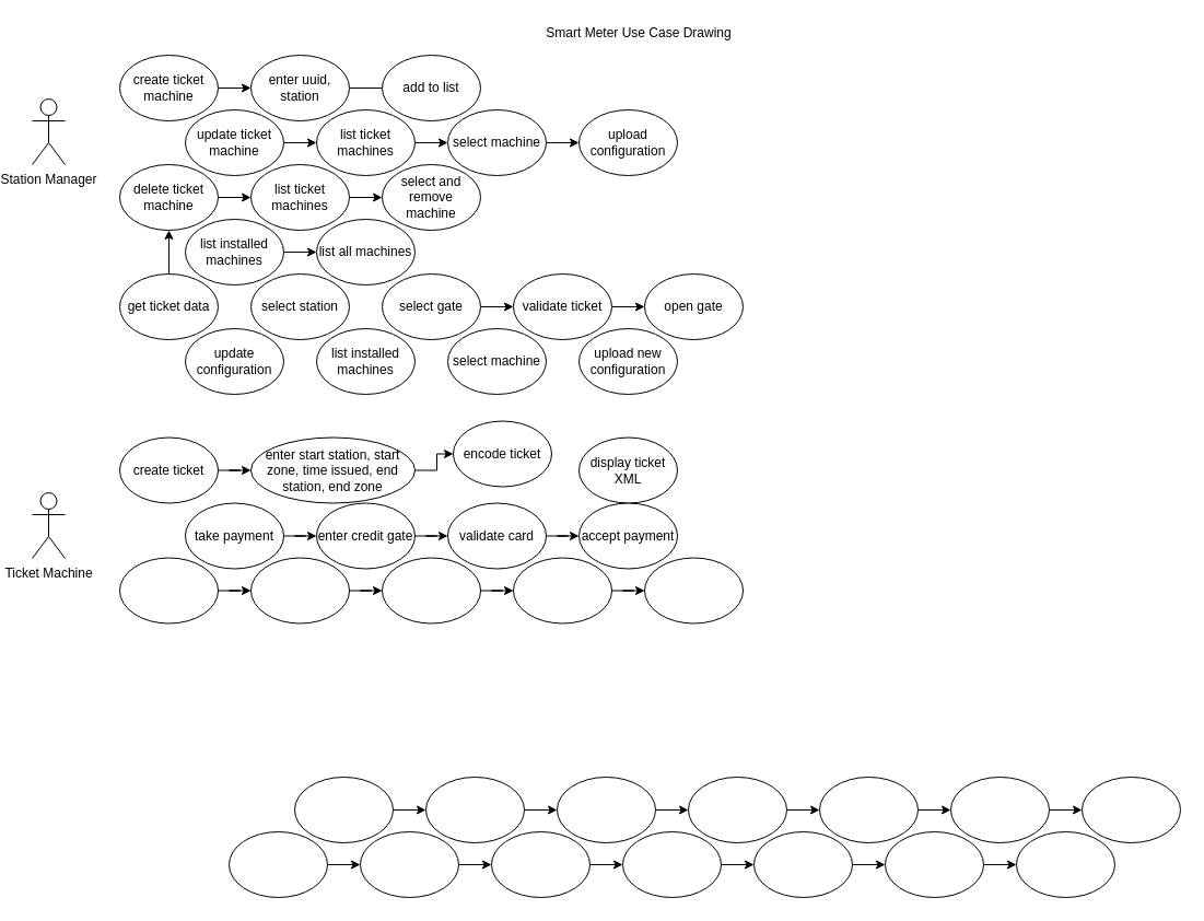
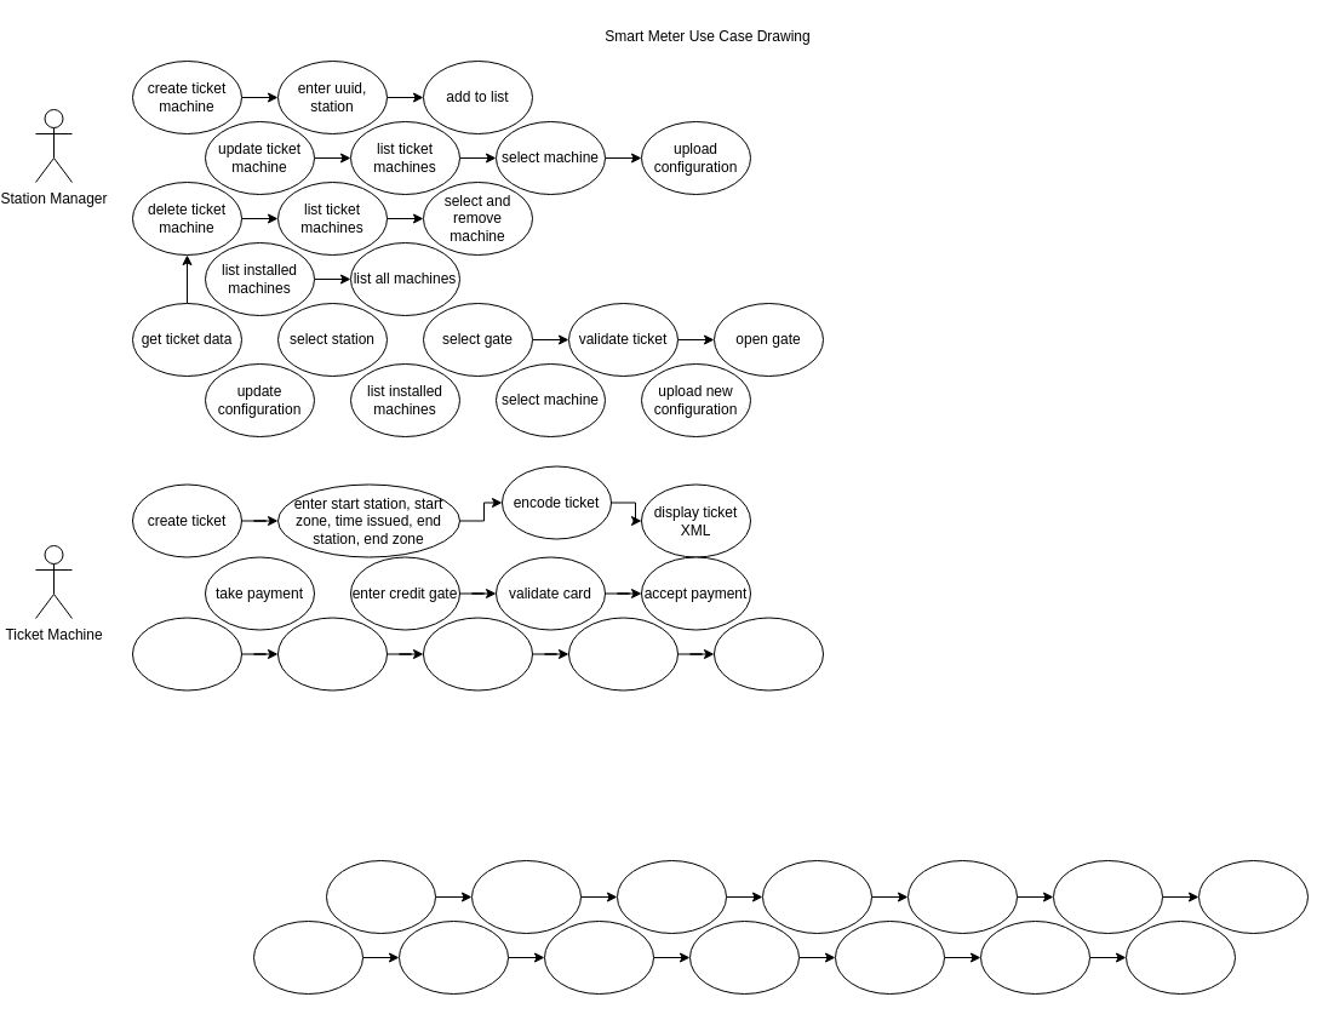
  <mxCell id="0" />
  <mxCell id="1" parent="0" />
  <mxCell id="2" value="Ticket Machine" style="shape=umlActor;verticalLabelPosition=bottom;labelBackgroundColor=#ffffff;verticalAlign=top;html=1;" parent="1" vertex="1"><mxGeometry x="20" y="450" width="30" height="60" as="geometry" /></mxCell>
  <mxCell id="3" value="Smart Meter Use Case Drawing" style="text;html=1;strokeColor=none;fillColor=none;align=center;verticalAlign=middle;whiteSpace=wrap;rounded=0;" parent="1" vertex="1"><mxGeometry x="460" y="20" width="230" height="20" as="geometry" /></mxCell>
  <mxCell id="4" value="Station Manager" style="shape=umlActor;verticalLabelPosition=bottom;labelBackgroundColor=#ffffff;verticalAlign=top;html=1;" vertex="1" parent="1"><mxGeometry x="20" y="90" width="30" height="60" as="geometry" /></mxCell>
  <mxCell id="5" style="edgeStyle=orthogonalEdgeStyle;rounded=0;orthogonalLoop=1;jettySize=auto;html=1;entryX=0;entryY=0.5;entryDx=0;entryDy=0;" edge="1" parent="1" source="6" target="8"><mxGeometry relative="1" as="geometry" /></mxCell>
  <mxCell id="6" value="create ticket&lt;br&gt;machine" style="ellipse;whiteSpace=wrap;html=1;" vertex="1" parent="1"><mxGeometry x="100" y="50" width="90" height="60" as="geometry" /></mxCell>
- <mxCell id="7" value="" style="edgeStyle=orthogonalEdgeStyle;rounded=0;orthogonalLoop=1;jettySize=auto;html=1;endArrow=none;" edge="1" parent="1" source="8" target="9"><mxGeometry relative="1" as="geometry" /></mxCell>
+ <mxCell id="7" value="" style="edgeStyle=orthogonalEdgeStyle;rounded=0;orthogonalLoop=1;jettySize=auto;html=1;" edge="1" parent="1" source="8" target="9"><mxGeometry relative="1" as="geometry" /></mxCell>
  <mxCell id="8" value="enter uuid, station" style="ellipse;whiteSpace=wrap;html=1;" vertex="1" parent="1"><mxGeometry x="220" y="50" width="90" height="60" as="geometry" /></mxCell>
  <mxCell id="9" value="add to list" style="ellipse;whiteSpace=wrap;html=1;" vertex="1" parent="1"><mxGeometry x="340" y="50" width="90" height="60" as="geometry" /></mxCell>
  <mxCell id="10" value="" style="edgeStyle=orthogonalEdgeStyle;rounded=0;orthogonalLoop=1;jettySize=auto;html=1;" edge="1" parent="1" source="11" target="15"><mxGeometry relative="1" as="geometry" /></mxCell>
  <mxCell id="11" value="update ticket&lt;br&gt;machine" style="ellipse;whiteSpace=wrap;html=1;" vertex="1" parent="1"><mxGeometry x="160" y="100" width="90" height="60" as="geometry" /></mxCell>
  <mxCell id="12" value="" style="edgeStyle=orthogonalEdgeStyle;rounded=0;orthogonalLoop=1;jettySize=auto;html=1;" edge="1" parent="1" source="13" target="24"><mxGeometry relative="1" as="geometry" /></mxCell>
  <mxCell id="13" value="" style="ellipse;whiteSpace=wrap;html=1;" vertex="1" parent="1"><mxGeometry x="200" y="760" width="90" height="60" as="geometry" /></mxCell>
  <mxCell id="14" value="" style="edgeStyle=orthogonalEdgeStyle;rounded=0;orthogonalLoop=1;jettySize=auto;html=1;" edge="1" parent="1" source="15" target="17"><mxGeometry relative="1" as="geometry" /></mxCell>
  <mxCell id="15" value="list ticket machines" style="ellipse;whiteSpace=wrap;html=1;" vertex="1" parent="1"><mxGeometry x="280" y="100" width="90" height="60" as="geometry" /></mxCell>
  <mxCell id="16" value="" style="edgeStyle=orthogonalEdgeStyle;rounded=0;orthogonalLoop=1;jettySize=auto;html=1;" edge="1" parent="1" source="17" target="69"><mxGeometry relative="1" as="geometry" /></mxCell>
  <mxCell id="17" value="select machine" style="ellipse;whiteSpace=wrap;html=1;" vertex="1" parent="1"><mxGeometry x="400" y="100" width="90" height="60" as="geometry" /></mxCell>
  <mxCell id="18" value="" style="edgeStyle=orthogonalEdgeStyle;rounded=0;orthogonalLoop=1;jettySize=auto;html=1;" edge="1" parent="1" source="19" target="21"><mxGeometry relative="1" as="geometry" /></mxCell>
  <mxCell id="19" value="delete ticket machine" style="ellipse;whiteSpace=wrap;html=1;" vertex="1" parent="1"><mxGeometry x="100" y="150" width="90" height="60" as="geometry" /></mxCell>
  <mxCell id="20" value="" style="edgeStyle=orthogonalEdgeStyle;rounded=0;orthogonalLoop=1;jettySize=auto;html=1;" edge="1" parent="1" source="21" target="22"><mxGeometry relative="1" as="geometry" /></mxCell>
  <mxCell id="21" value="list ticket machines" style="ellipse;whiteSpace=wrap;html=1;" vertex="1" parent="1"><mxGeometry x="220" y="150" width="90" height="60" as="geometry" /></mxCell>
  <mxCell id="22" value="select and remove machine" style="ellipse;whiteSpace=wrap;html=1;" vertex="1" parent="1"><mxGeometry x="340" y="150" width="90" height="60" as="geometry" /></mxCell>
  <mxCell id="23" value="" style="edgeStyle=orthogonalEdgeStyle;rounded=0;orthogonalLoop=1;jettySize=auto;html=1;" edge="1" parent="1" source="24" target="26"><mxGeometry relative="1" as="geometry" /></mxCell>
  <mxCell id="24" value="" style="ellipse;whiteSpace=wrap;html=1;" vertex="1" parent="1"><mxGeometry x="320" y="760" width="90" height="60" as="geometry" /></mxCell>
  <mxCell id="25" value="" style="edgeStyle=orthogonalEdgeStyle;rounded=0;orthogonalLoop=1;jettySize=auto;html=1;" edge="1" parent="1" source="26" target="28"><mxGeometry relative="1" as="geometry" /></mxCell>
  <mxCell id="26" value="" style="ellipse;whiteSpace=wrap;html=1;" vertex="1" parent="1"><mxGeometry x="440" y="760" width="90" height="60" as="geometry" /></mxCell>
  <mxCell id="27" value="" style="edgeStyle=orthogonalEdgeStyle;rounded=0;orthogonalLoop=1;jettySize=auto;html=1;" edge="1" parent="1" source="28" target="30"><mxGeometry relative="1" as="geometry" /></mxCell>
  <mxCell id="28" value="" style="ellipse;whiteSpace=wrap;html=1;" vertex="1" parent="1"><mxGeometry x="560" y="760" width="90" height="60" as="geometry" /></mxCell>
  <mxCell id="29" value="" style="edgeStyle=orthogonalEdgeStyle;rounded=0;orthogonalLoop=1;jettySize=auto;html=1;" edge="1" parent="1" source="30" target="32"><mxGeometry relative="1" as="geometry" /></mxCell>
  <mxCell id="30" value="" style="ellipse;whiteSpace=wrap;html=1;" vertex="1" parent="1"><mxGeometry x="680" y="760" width="90" height="60" as="geometry" /></mxCell>
  <mxCell id="31" value="" style="edgeStyle=orthogonalEdgeStyle;rounded=0;orthogonalLoop=1;jettySize=auto;html=1;" edge="1" parent="1" source="32" target="33"><mxGeometry relative="1" as="geometry" /></mxCell>
  <mxCell id="32" value="" style="ellipse;whiteSpace=wrap;html=1;" vertex="1" parent="1"><mxGeometry x="800" y="760" width="90" height="60" as="geometry" /></mxCell>
  <mxCell id="33" value="" style="ellipse;whiteSpace=wrap;html=1;" vertex="1" parent="1"><mxGeometry x="920" y="760" width="90" height="60" as="geometry" /></mxCell>
  <mxCell id="34" value="" style="edgeStyle=orthogonalEdgeStyle;rounded=0;orthogonalLoop=1;jettySize=auto;html=1;" edge="1" parent="1" source="35" target="36"><mxGeometry relative="1" as="geometry" /></mxCell>
  <mxCell id="35" value="list installed machines" style="ellipse;whiteSpace=wrap;html=1;" vertex="1" parent="1"><mxGeometry x="160" y="200" width="90" height="60" as="geometry" /></mxCell>
  <mxCell id="36" value="list all machines" style="ellipse;whiteSpace=wrap;html=1;" vertex="1" parent="1"><mxGeometry x="280" y="200" width="90" height="60" as="geometry" /></mxCell>
  <mxCell id="37" value="" style="edgeStyle=orthogonalEdgeStyle;rounded=0;orthogonalLoop=1;jettySize=auto;html=1;" edge="1" parent="1" source="38" target="19"><mxGeometry relative="1" as="geometry" /></mxCell>
  <mxCell id="38" value="get ticket data" style="ellipse;whiteSpace=wrap;html=1;" vertex="1" parent="1"><mxGeometry x="100" y="250" width="90" height="60" as="geometry" /></mxCell>
  <mxCell id="39" value="select station" style="ellipse;whiteSpace=wrap;html=1;" vertex="1" parent="1"><mxGeometry x="220" y="250" width="90" height="60" as="geometry" /></mxCell>
  <mxCell id="40" value="" style="edgeStyle=orthogonalEdgeStyle;rounded=0;orthogonalLoop=1;jettySize=auto;html=1;" edge="1" parent="1" source="41" target="43"><mxGeometry relative="1" as="geometry" /></mxCell>
  <mxCell id="41" value="select gate" style="ellipse;whiteSpace=wrap;html=1;" vertex="1" parent="1"><mxGeometry x="340" y="250" width="90" height="60" as="geometry" /></mxCell>
  <mxCell id="42" value="" style="edgeStyle=orthogonalEdgeStyle;rounded=0;orthogonalLoop=1;jettySize=auto;html=1;" edge="1" parent="1" source="43" target="44"><mxGeometry relative="1" as="geometry" /></mxCell>
  <mxCell id="43" value="validate ticket" style="ellipse;whiteSpace=wrap;html=1;" vertex="1" parent="1"><mxGeometry x="460" y="250" width="90" height="60" as="geometry" /></mxCell>
  <mxCell id="44" value="open gate" style="ellipse;whiteSpace=wrap;html=1;" vertex="1" parent="1"><mxGeometry x="580" y="250" width="90" height="60" as="geometry" /></mxCell>
  <mxCell id="45" value="" style="edgeStyle=orthogonalEdgeStyle;rounded=0;orthogonalLoop=1;jettySize=auto;html=1;" edge="1" parent="1" source="46" target="48"><mxGeometry relative="1" as="geometry" /></mxCell>
  <mxCell id="46" value="" style="ellipse;whiteSpace=wrap;html=1;" vertex="1" parent="1"><mxGeometry x="260" y="710" width="90" height="60" as="geometry" /></mxCell>
  <mxCell id="47" value="" style="edgeStyle=orthogonalEdgeStyle;rounded=0;orthogonalLoop=1;jettySize=auto;html=1;" edge="1" parent="1" source="48" target="50"><mxGeometry relative="1" as="geometry" /></mxCell>
  <mxCell id="48" value="" style="ellipse;whiteSpace=wrap;html=1;" vertex="1" parent="1"><mxGeometry x="380" y="710" width="90" height="60" as="geometry" /></mxCell>
  <mxCell id="49" value="" style="edgeStyle=orthogonalEdgeStyle;rounded=0;orthogonalLoop=1;jettySize=auto;html=1;" edge="1" parent="1" source="50" target="52"><mxGeometry relative="1" as="geometry" /></mxCell>
  <mxCell id="50" value="" style="ellipse;whiteSpace=wrap;html=1;" vertex="1" parent="1"><mxGeometry x="500" y="710" width="90" height="60" as="geometry" /></mxCell>
  <mxCell id="51" value="" style="edgeStyle=orthogonalEdgeStyle;rounded=0;orthogonalLoop=1;jettySize=auto;html=1;" edge="1" parent="1" source="52" target="54"><mxGeometry relative="1" as="geometry" /></mxCell>
  <mxCell id="52" value="" style="ellipse;whiteSpace=wrap;html=1;" vertex="1" parent="1"><mxGeometry x="620" y="710" width="90" height="60" as="geometry" /></mxCell>
  <mxCell id="53" value="" style="edgeStyle=orthogonalEdgeStyle;rounded=0;orthogonalLoop=1;jettySize=auto;html=1;" edge="1" parent="1" source="54" target="56"><mxGeometry relative="1" as="geometry" /></mxCell>
  <mxCell id="54" value="" style="ellipse;whiteSpace=wrap;html=1;" vertex="1" parent="1"><mxGeometry x="740" y="710" width="90" height="60" as="geometry" /></mxCell>
  <mxCell id="55" value="" style="edgeStyle=orthogonalEdgeStyle;rounded=0;orthogonalLoop=1;jettySize=auto;html=1;" edge="1" parent="1" source="56" target="57"><mxGeometry relative="1" as="geometry" /></mxCell>
  <mxCell id="56" value="" style="ellipse;whiteSpace=wrap;html=1;" vertex="1" parent="1"><mxGeometry x="860" y="710" width="90" height="60" as="geometry" /></mxCell>
  <mxCell id="57" value="" style="ellipse;whiteSpace=wrap;html=1;" vertex="1" parent="1"><mxGeometry x="980" y="710" width="90" height="60" as="geometry" /></mxCell>
  <mxCell id="58" value="update configuration" style="ellipse;whiteSpace=wrap;html=1;" vertex="1" parent="1"><mxGeometry x="160" y="300" width="90" height="60" as="geometry" /></mxCell>
  <mxCell id="59" value="list installed machines" style="ellipse;whiteSpace=wrap;html=1;" vertex="1" parent="1"><mxGeometry x="280" y="300" width="90" height="60" as="geometry" /></mxCell>
  <mxCell id="60" value="select machine" style="ellipse;whiteSpace=wrap;html=1;" vertex="1" parent="1"><mxGeometry x="400" y="300" width="90" height="60" as="geometry" /></mxCell>
  <mxCell id="61" value="upload new configuration" style="ellipse;whiteSpace=wrap;html=1;" vertex="1" parent="1"><mxGeometry x="520" y="300" width="90" height="60" as="geometry" /></mxCell>
  <mxCell id="62" value="" style="edgeStyle=orthogonalEdgeStyle;rounded=0;orthogonalLoop=1;jettySize=auto;html=1;" edge="1" parent="1" source="63" target="65"><mxGeometry relative="1" as="geometry" /></mxCell>
  <mxCell id="63" value="create ticket" style="ellipse;whiteSpace=wrap;html=1;" vertex="1" parent="1"><mxGeometry x="100" y="399.5" width="90" height="60" as="geometry" /></mxCell>
  <mxCell id="64" value="" style="edgeStyle=orthogonalEdgeStyle;rounded=0;orthogonalLoop=1;jettySize=auto;html=1;entryX=0;entryY=0.5;entryDx=0;entryDy=0;" edge="1" parent="1" source="65" target="67"><mxGeometry relative="1" as="geometry" /></mxCell>
  <mxCell id="65" value="enter start station, start zone, time issued, end station, end zone" style="ellipse;whiteSpace=wrap;html=1;" vertex="1" parent="1"><mxGeometry x="220" y="399.5" width="150" height="60" as="geometry" /></mxCell>
+ <mxCell id="66" value="" style="edgeStyle=orthogonalEdgeStyle;rounded=0;orthogonalLoop=1;jettySize=auto;html=1;" edge="1" parent="1" source="67" target="68"><mxGeometry relative="1" as="geometry" /></mxCell>
  <mxCell id="67" value="encode ticket" style="ellipse;whiteSpace=wrap;html=1;" vertex="1" parent="1"><mxGeometry x="405" y="384.5" width="90" height="60" as="geometry" /></mxCell>
  <mxCell id="68" value="display ticket XML" style="ellipse;whiteSpace=wrap;html=1;" vertex="1" parent="1"><mxGeometry x="520" y="399.5" width="90" height="60" as="geometry" /></mxCell>
  <mxCell id="69" value="upload configuration" style="ellipse;whiteSpace=wrap;html=1;" vertex="1" parent="1"><mxGeometry x="520" y="100" width="90" height="60" as="geometry" /></mxCell>
  <mxCell id="70" value="" style="edgeStyle=orthogonalEdgeStyle;rounded=0;orthogonalLoop=1;jettySize=auto;html=1;" edge="1" parent="1" source="71" target="73"><mxGeometry relative="1" as="geometry" /></mxCell>
  <mxCell id="71" value="" style="ellipse;whiteSpace=wrap;html=1;" vertex="1" parent="1"><mxGeometry x="100" y="509.5" width="90" height="60" as="geometry" /></mxCell>
  <mxCell id="72" value="" style="edgeStyle=orthogonalEdgeStyle;rounded=0;orthogonalLoop=1;jettySize=auto;html=1;" edge="1" parent="1" source="73" target="75"><mxGeometry relative="1" as="geometry" /></mxCell>
  <mxCell id="73" value="" style="ellipse;whiteSpace=wrap;html=1;" vertex="1" parent="1"><mxGeometry x="220" y="509.5" width="90" height="60" as="geometry" /></mxCell>
  <mxCell id="74" value="" style="edgeStyle=orthogonalEdgeStyle;rounded=0;orthogonalLoop=1;jettySize=auto;html=1;" edge="1" parent="1" source="75" target="77"><mxGeometry relative="1" as="geometry" /></mxCell>
  <mxCell id="75" value="" style="ellipse;whiteSpace=wrap;html=1;" vertex="1" parent="1"><mxGeometry x="340" y="509.5" width="90" height="60" as="geometry" /></mxCell>
  <mxCell id="76" value="" style="edgeStyle=orthogonalEdgeStyle;rounded=0;orthogonalLoop=1;jettySize=auto;html=1;" edge="1" parent="1" source="77" target="78"><mxGeometry relative="1" as="geometry" /></mxCell>
  <mxCell id="77" value="" style="ellipse;whiteSpace=wrap;html=1;" vertex="1" parent="1"><mxGeometry x="460" y="509.5" width="90" height="60" as="geometry" /></mxCell>
  <mxCell id="78" value="" style="ellipse;whiteSpace=wrap;html=1;" vertex="1" parent="1"><mxGeometry x="580" y="509.5" width="90" height="60" as="geometry" /></mxCell>
- <mxCell id="79" value="" style="edgeStyle=orthogonalEdgeStyle;rounded=0;orthogonalLoop=1;jettySize=auto;html=1;" edge="1" parent="1" source="80" target="82"><mxGeometry relative="1" as="geometry" /></mxCell>
  <mxCell id="80" value="take payment" style="ellipse;whiteSpace=wrap;html=1;" vertex="1" parent="1"><mxGeometry x="160" y="459.5" width="90" height="60" as="geometry" /></mxCell>
  <mxCell id="81" value="" style="edgeStyle=orthogonalEdgeStyle;rounded=0;orthogonalLoop=1;jettySize=auto;html=1;" edge="1" parent="1" source="82" target="84"><mxGeometry relative="1" as="geometry" /></mxCell>
  <mxCell id="82" value="enter credit gate" style="ellipse;whiteSpace=wrap;html=1;" vertex="1" parent="1"><mxGeometry x="280" y="459.5" width="90" height="60" as="geometry" /></mxCell>
  <mxCell id="83" value="" style="edgeStyle=orthogonalEdgeStyle;rounded=0;orthogonalLoop=1;jettySize=auto;html=1;" edge="1" parent="1" source="84" target="85"><mxGeometry relative="1" as="geometry" /></mxCell>
  <mxCell id="84" value="validate card" style="ellipse;whiteSpace=wrap;html=1;" vertex="1" parent="1"><mxGeometry x="400" y="459.5" width="90" height="60" as="geometry" /></mxCell>
  <mxCell id="85" value="accept payment" style="ellipse;whiteSpace=wrap;html=1;" vertex="1" parent="1"><mxGeometry x="520" y="459.5" width="90" height="60" as="geometry" /></mxCell>
